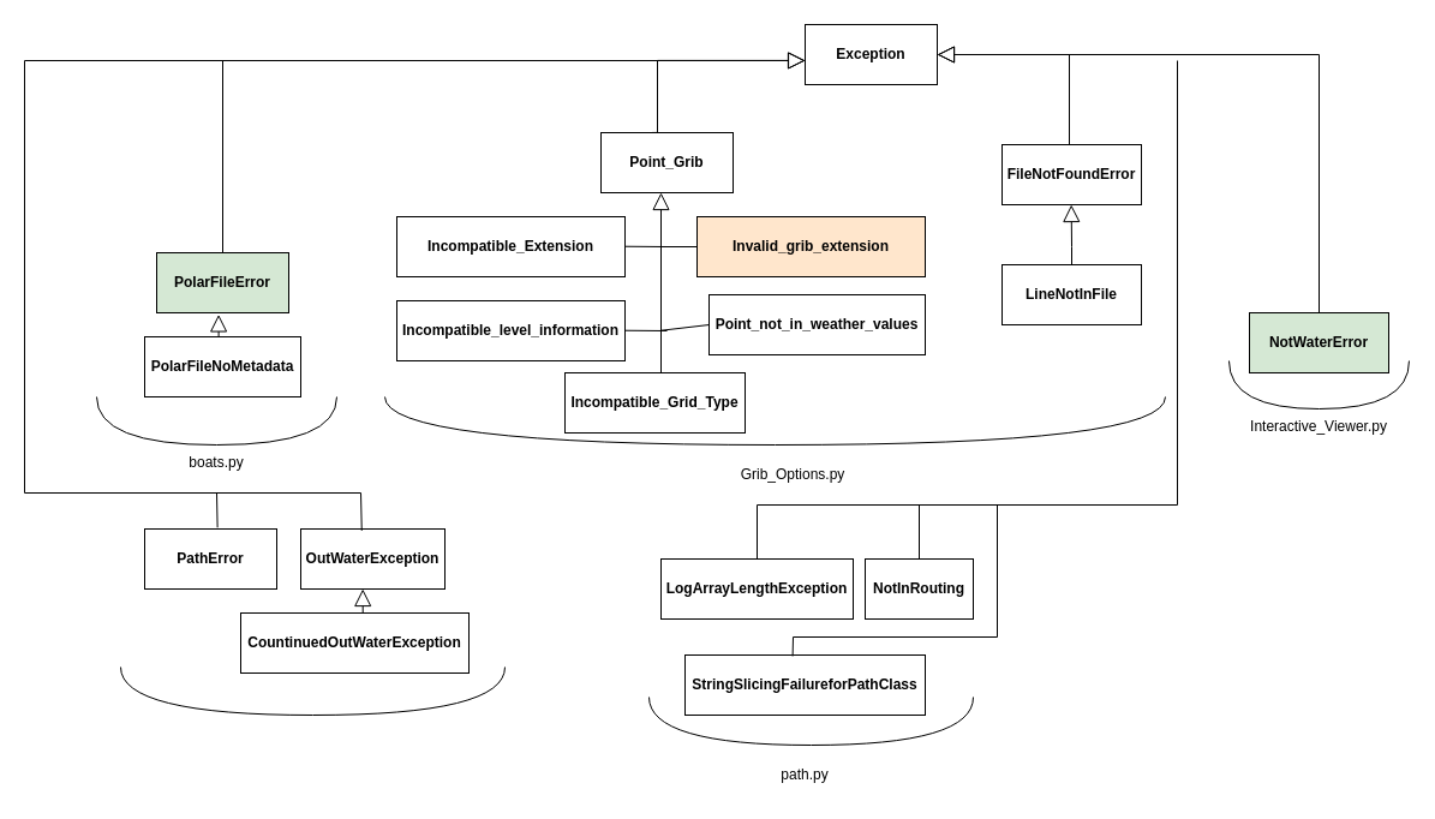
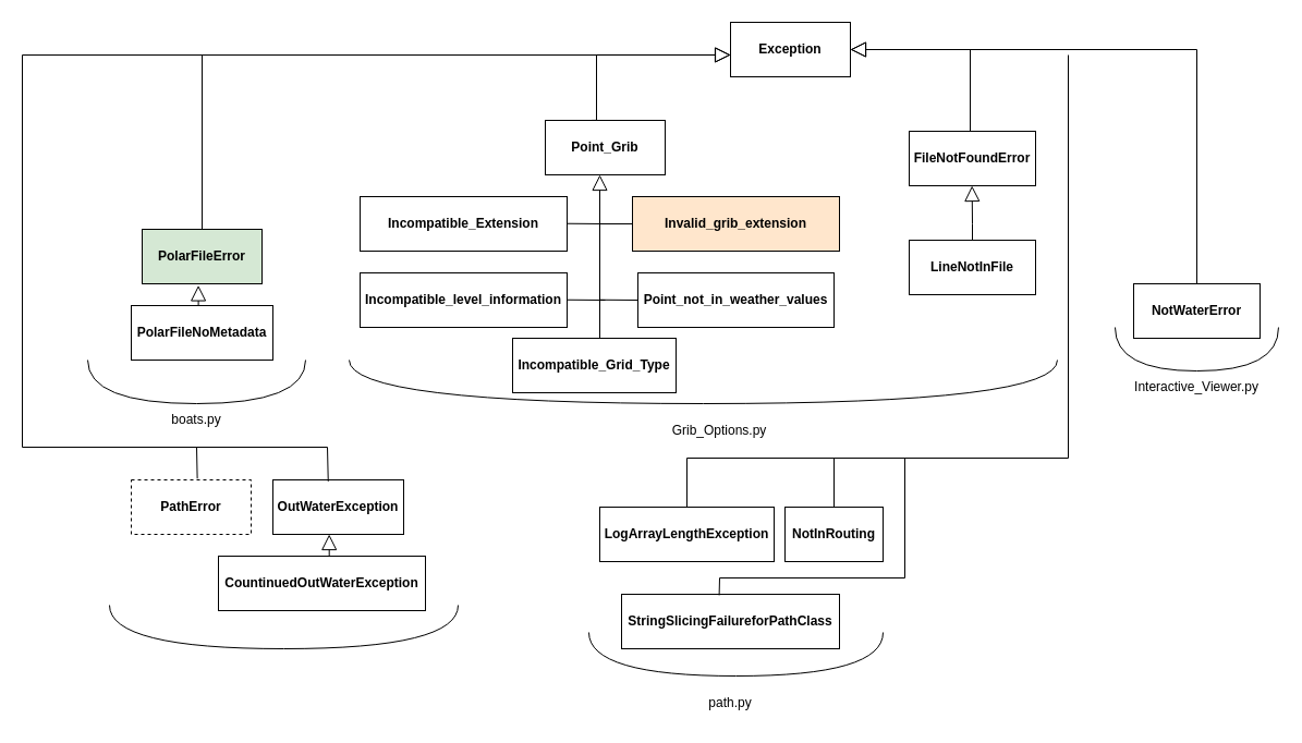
  <mxCell id="0" />
  <mxCell id="1" parent="0" />
  <mxCell id="2" value="&lt;b&gt;Exception&lt;/b&gt;" style="html=1;whiteSpace=wrap;" vertex="1" parent="1"><mxGeometry x="670" y="20" width="110" height="50" as="geometry" /></mxCell>
  <mxCell id="3" value="&lt;b&gt;PolarFileError&lt;/b&gt;" style="html=1;whiteSpace=wrap;fillColor=#d5e8d4;" vertex="1" parent="1"><mxGeometry x="130" y="210" width="110" height="50" as="geometry" /></mxCell>
  <mxCell id="4" value="&lt;b&gt;PolarFileNoMetadata&lt;/b&gt;" style="html=1;whiteSpace=wrap;" vertex="1" parent="1"><mxGeometry x="120" y="280" width="130" height="50" as="geometry" /></mxCell>
  <mxCell id="5" value="&lt;b&gt;Point_Grib&lt;/b&gt;" style="html=1;whiteSpace=wrap;" vertex="1" parent="1"><mxGeometry x="500" y="110" width="110" height="50" as="geometry" /></mxCell>
  <mxCell id="6" value="" style="endArrow=none;html=1;rounded=0;edgeStyle=orthogonalEdgeStyle;curved=1;" edge="1" parent="1"><mxGeometry width="50" height="50" relative="1" as="geometry"><mxPoint x="80" y="330" as="sourcePoint" /><mxPoint x="280" y="330" as="targetPoint" /><Array as="points"><mxPoint x="80" y="370" /><mxPoint x="280" y="370" /></Array></mxGeometry></mxCell>
  <mxCell id="7" value="boats.py" style="text;html=1;align=center;verticalAlign=middle;whiteSpace=wrap;rounded=0;" vertex="1" parent="1"><mxGeometry x="150" y="370" width="60" height="30" as="geometry" /></mxCell>
  <mxCell id="8" value="&lt;b&gt;Incompatible_Extension&lt;/b&gt;" style="html=1;whiteSpace=wrap;" vertex="1" parent="1"><mxGeometry x="330" y="180" width="190" height="50" as="geometry" /></mxCell>
  <mxCell id="9" value="&lt;b&gt;Incompati&lt;/b&gt;&lt;span style=&quot;color: rgba(0, 0, 0, 0); font-family: monospace; font-size: 0px; text-align: start; text-wrap-mode: nowrap;&quot;&gt;%3CmxGraphModel%3E%3Croot%3E%3CmxCell%20id%3D%220%22%2F%3E%3CmxCell%20id%3D%221%22%20parent%3D%220%22%2F%3E%3CmxCell%20id%3D%222%22%20value%3D%22%26lt%3Bb%26gt%3BIncompatible_Extension%26lt%3B%2Fb%26gt%3B%22%20style%3D%22html%3D1%3BwhiteSpace%3Dwrap%3B%22%20vertex%3D%221%22%20parent%3D%221%22%3E%3CmxGeometry%20x%3D%22-40%22%20y%3D%22310%22%20width%3D%22150%22%20height%3D%2250%22%20as%3D%22geometry%22%2F%3E%3C%2FmxCell%3E%3C%2Froot%3E%3C%2FmxGraphModel%3E&lt;/span&gt;&lt;b&gt;ble_Grid_Type&lt;/b&gt;" style="html=1;whiteSpace=wrap;" vertex="1" parent="1"><mxGeometry x="470" y="310" width="150" height="50" as="geometry" /></mxCell>
  <mxCell id="10" value="&lt;b&gt;Incompati&lt;/b&gt;&lt;span style=&quot;color: rgba(0, 0, 0, 0); font-family: monospace; font-size: 0px; text-align: start; text-wrap-mode: nowrap;&quot;&gt;%3CmxGraphModel%3E%3Croot%3E%3CmxCell%20id%3D%220%22%2F%3E%3CmxCell%20id%3D%221%22%20parent%3D%220%22%2F%3E%3CmxCell%20id%3D%222%22%20value%3D%22%26lt%3Bb%26gt%3BIncompatible_Extension%26lt%3B%2Fb%26gt%3B%22%20style%3D%22html%3D1%3BwhiteSpace%3Dwrap%3B%22%20vertex%3D%221%22%20parent%3D%221%22%3E%3CmxGeometry%20x%3D%22-40%22%20y%3D%22310%22%20width%3D%22150%22%20height%3D%2250%22%20as%3D%22geometry%22%2F%3E%3C%2FmxCell%3E%3C%2Froot%3E%3C%2FmxGraphModel%3E&lt;/span&gt;&lt;b&gt;ble_level_information&lt;/b&gt;" style="html=1;whiteSpace=wrap;" vertex="1" parent="1"><mxGeometry x="330" y="250" width="190" height="50" as="geometry" /></mxCell>
- <mxCell id="11" value="&lt;b&gt;Point_not_in_weather_values&lt;/b&gt;" style="html=1;whiteSpace=wrap;" vertex="1" parent="1"><mxGeometry x="590" y="245" width="180" height="50" as="geometry" /></mxCell>
+ <mxCell id="11" value="&lt;b&gt;Point_not_in_weather_values&lt;/b&gt;" style="html=1;whiteSpace=wrap;" vertex="1" parent="1"><mxGeometry x="585" y="250" width="180" height="50" as="geometry" /></mxCell>
  <mxCell id="12" value="&lt;b&gt;Invalid_grib_extension&lt;/b&gt;" style="html=1;whiteSpace=wrap;fillColor=#ffe6cc;" vertex="1" parent="1"><mxGeometry x="580" y="180" width="190" height="50" as="geometry" /></mxCell>
  <mxCell id="13" value="&lt;b&gt;FileNotFoundError&lt;/b&gt;" style="html=1;whiteSpace=wrap;" vertex="1" parent="1"><mxGeometry x="834" y="120" width="116" height="50" as="geometry" /></mxCell>
  <mxCell id="14" value="&lt;b&gt;LineNotInFile&lt;/b&gt;" style="html=1;whiteSpace=wrap;" vertex="1" parent="1"><mxGeometry x="834" y="220" width="116" height="50" as="geometry" /></mxCell>
  <mxCell id="15" value="" style="endArrow=none;html=1;rounded=0;edgeStyle=orthogonalEdgeStyle;curved=1;" edge="1" parent="1"><mxGeometry width="50" height="50" relative="1" as="geometry"><mxPoint x="320" y="330" as="sourcePoint" /><mxPoint x="970" y="330" as="targetPoint" /><Array as="points"><mxPoint x="320" y="370" /><mxPoint x="970" y="370" /></Array></mxGeometry></mxCell>
  <mxCell id="16" value="Grib_Options.py" style="text;html=1;align=center;verticalAlign=middle;whiteSpace=wrap;rounded=0;" vertex="1" parent="1"><mxGeometry x="630" y="380" width="60" height="30" as="geometry" /></mxCell>
- <mxCell id="17" value="&lt;b&gt;NotWaterError&lt;/b&gt;" style="html=1;whiteSpace=wrap;fillColor=#d5e8d4;" vertex="1" parent="1"><mxGeometry x="1040" y="260" width="116" height="50" as="geometry" /></mxCell>
+ <mxCell id="17" value="&lt;b&gt;NotWaterError&lt;/b&gt;" style="html=1;whiteSpace=wrap;" vertex="1" parent="1"><mxGeometry x="1040" y="260" width="116" height="50" as="geometry" /></mxCell>
  <mxCell id="18" value="&lt;b&gt;LogArrayLengthException&lt;/b&gt;" style="html=1;whiteSpace=wrap;" vertex="1" parent="1"><mxGeometry x="550" y="465" width="160" height="50" as="geometry" /></mxCell>
  <mxCell id="19" value="&lt;b&gt;NotInRouting&lt;/b&gt;" style="html=1;whiteSpace=wrap;" vertex="1" parent="1"><mxGeometry x="720" y="465" width="90" height="50" as="geometry" /></mxCell>
  <mxCell id="20" value="&lt;b&gt;StringSlicingFailureforPathClass&lt;/b&gt;" style="html=1;whiteSpace=wrap;" vertex="1" parent="1"><mxGeometry x="570" y="545" width="200" height="50" as="geometry" /></mxCell>
  <mxCell id="21" value="" style="endArrow=none;html=1;rounded=0;edgeStyle=orthogonalEdgeStyle;curved=1;" edge="1" parent="1"><mxGeometry width="50" height="50" relative="1" as="geometry"><mxPoint x="1022.98" y="300" as="sourcePoint" /><mxPoint x="1172.98" y="300" as="targetPoint" /><Array as="points"><mxPoint x="1022.98" y="300" /><mxPoint x="1022.98" y="340" /><mxPoint x="1172.98" y="340" /></Array></mxGeometry></mxCell>
  <mxCell id="22" value="Interactive_Viewer.py" style="text;html=1;align=center;verticalAlign=middle;whiteSpace=wrap;rounded=0;" vertex="1" parent="1"><mxGeometry x="1068" y="340" width="60" height="30" as="geometry" /></mxCell>
  <mxCell id="23" value="" style="endArrow=none;html=1;rounded=0;edgeStyle=orthogonalEdgeStyle;curved=1;" edge="1" parent="1"><mxGeometry width="50" height="50" relative="1" as="geometry"><mxPoint x="540" y="580" as="sourcePoint" /><mxPoint x="810" y="580" as="targetPoint" /><Array as="points"><mxPoint x="540" y="620" /><mxPoint x="810" y="620" /><mxPoint x="810" y="580" /></Array></mxGeometry></mxCell>
  <mxCell id="24" value="path.py" style="text;html=1;align=center;verticalAlign=middle;whiteSpace=wrap;rounded=0;" vertex="1" parent="1"><mxGeometry x="640" y="630" width="60" height="30" as="geometry" /></mxCell>
- <mxCell id="25" value="&lt;b&gt;PathError&lt;/b&gt;" style="html=1;whiteSpace=wrap;" vertex="1" parent="1"><mxGeometry x="120" y="440" width="110" height="50" as="geometry" /></mxCell>
+ <mxCell id="25" value="&lt;b&gt;PathError&lt;/b&gt;" style="html=1;whiteSpace=wrap;dashed=1;" vertex="1" parent="1"><mxGeometry x="120" y="440" width="110" height="50" as="geometry" /></mxCell>
  <mxCell id="26" value="&lt;b&gt;OutWaterException&lt;/b&gt;" style="html=1;whiteSpace=wrap;" vertex="1" parent="1"><mxGeometry x="250" y="440" width="120" height="50" as="geometry" /></mxCell>
  <mxCell id="27" value="&lt;b&gt;CountinuedOutWaterException&lt;/b&gt;" style="html=1;whiteSpace=wrap;" vertex="1" parent="1"><mxGeometry x="200" y="510" width="190" height="50" as="geometry" /></mxCell>
  <mxCell id="28" value="" style="endArrow=none;html=1;rounded=0;edgeStyle=orthogonalEdgeStyle;curved=1;" edge="1" parent="1"><mxGeometry width="50" height="50" relative="1" as="geometry"><mxPoint x="100" y="555" as="sourcePoint" /><mxPoint y="555" as="targetPoint" x="420" /><Array as="points"><mxPoint x="100" y="595" /><mxPoint y="595" x="420" /></Array></mxGeometry></mxCell>
  <mxCell id="29" value="" style="endArrow=block;dashed=0;endFill=0;endSize=12;html=1;rounded=0;exitX=0.5;exitY=0;exitDx=0;exitDy=0;edgeStyle=orthogonalEdgeStyle;" edge="1" parent="1" source="9"><mxGeometry width="160" relative="1" as="geometry"><mxPoint x="630" y="180" as="sourcePoint" /><mxPoint x="550" y="160" as="targetPoint" /><Array as="points"><mxPoint x="550" y="310" /></Array></mxGeometry></mxCell>
  <mxCell id="30" value="" style="endArrow=none;html=1;rounded=0;" edge="1" parent="1" target="12"><mxGeometry width="50" height="50" relative="1" as="geometry"><mxPoint x="550" y="205" as="sourcePoint" /><mxPoint x="720" y="290" as="targetPoint" /></mxGeometry></mxCell>
  <mxCell id="31" value="" style="endArrow=none;html=1;rounded=0;entryX=0;entryY=0.5;entryDx=0;entryDy=0;" edge="1" parent="1" target="11"><mxGeometry width="50" height="50" relative="1" as="geometry"><mxPoint x="550" y="274.73" as="sourcePoint" /><mxPoint x="580" y="274.73" as="targetPoint" /></mxGeometry></mxCell>
  <mxCell id="32" value="" style="endArrow=none;html=1;rounded=0;entryX=0;entryY=0.5;entryDx=0;entryDy=0;" edge="1" parent="1"><mxGeometry width="50" height="50" relative="1" as="geometry"><mxPoint x="520" y="274.73" as="sourcePoint" /><mxPoint x="555" y="275" as="targetPoint" /></mxGeometry></mxCell>
  <mxCell id="33" value="" style="endArrow=none;html=1;rounded=0;entryX=0;entryY=0.5;entryDx=0;entryDy=0;" edge="1" parent="1"><mxGeometry width="50" height="50" relative="1" as="geometry"><mxPoint x="520" y="204.73" as="sourcePoint" /><mxPoint x="555" y="205" as="targetPoint" /></mxGeometry></mxCell>
  <mxCell id="34" value="" style="endArrow=block;dashed=0;endFill=0;endSize=12;html=1;rounded=0;exitX=0.5;exitY=0;exitDx=0;exitDy=0;edgeStyle=orthogonalEdgeStyle;entryX=0.002;entryY=0.598;entryDx=0;entryDy=0;entryPerimeter=0;" edge="1" parent="1" target="2"><mxGeometry width="160" relative="1" as="geometry"><mxPoint x="542.5" y="109.94" as="sourcePoint" /><mxPoint x="547.5" y="-40.06" as="targetPoint" /><Array as="points"><mxPoint x="547" y="110" /><mxPoint x="547" y="50" /></Array></mxGeometry></mxCell>
  <mxCell id="35" value="" style="endArrow=block;dashed=0;endFill=0;endSize=12;html=1;rounded=0;exitX=0.5;exitY=0;exitDx=0;exitDy=0;edgeStyle=orthogonalEdgeStyle;" edge="1" parent="1" source="3"><mxGeometry width="160" relative="1" as="geometry"><mxPoint x="542.5" y="109.99" as="sourcePoint" /><mxPoint x="670" y="50" as="targetPoint" /><Array as="points"><mxPoint x="185" y="50" /><mxPoint x="670" y="50" /></Array></mxGeometry></mxCell>
  <mxCell id="36" value="" style="endArrow=block;dashed=0;endFill=0;endSize=12;html=1;rounded=0;exitX=0.5;exitY=0;exitDx=0;exitDy=0;edgeStyle=orthogonalEdgeStyle;entryX=0.469;entryY=1.029;entryDx=0;entryDy=0;entryPerimeter=0;" edge="1" parent="1" source="4" target="3"><mxGeometry width="160" relative="1" as="geometry"><mxPoint x="177.47" y="400" as="sourcePoint" /><mxPoint x="182.47" y="250" as="targetPoint" /><Array as="points"><mxPoint x="182" y="280" /></Array></mxGeometry></mxCell>
  <mxCell id="37" value="" style="endArrow=block;dashed=0;endFill=0;endSize=12;html=1;rounded=0;edgeStyle=orthogonalEdgeStyle;entryX=1;entryY=0.5;entryDx=0;entryDy=0;" edge="1" parent="1" target="2"><mxGeometry width="160" relative="1" as="geometry"><mxPoint x="890" y="120" as="sourcePoint" /><mxPoint x="680" y="55.05" as="targetPoint" /><Array as="points"><mxPoint x="890" y="45" /></Array></mxGeometry></mxCell>
  <mxCell id="38" value="" style="endArrow=block;dashed=0;endFill=0;endSize=12;html=1;rounded=0;edgeStyle=orthogonalEdgeStyle;" edge="1" parent="1"><mxGeometry width="160" relative="1" as="geometry"><mxPoint x="890" y="220" as="sourcePoint" /><mxPoint x="891.67" y="170" as="targetPoint" /><Array as="points"><mxPoint x="892.04" y="205" /><mxPoint x="892.04" y="205" /></Array></mxGeometry></mxCell>
  <mxCell id="39" value="" style="endArrow=block;dashed=0;endFill=0;endSize=12;html=1;rounded=0;edgeStyle=orthogonalEdgeStyle;" edge="1" parent="1"><mxGeometry width="160" relative="1" as="geometry"><mxPoint x="302" y="510" as="sourcePoint" /><mxPoint x="301.67" y="490" as="targetPoint" /><Array as="points"><mxPoint x="300" y="510" /><mxPoint x="302" y="510" /><mxPoint x="302" y="525" /></Array></mxGeometry></mxCell>
  <mxCell id="40" value="" style="endArrow=none;html=1;rounded=0;entryX=0.423;entryY=0.028;entryDx=0;entryDy=0;entryPerimeter=0;" edge="1" parent="1" target="26"><mxGeometry width="50" height="50" relative="1" as="geometry"><mxPoint x="20" y="410" as="sourcePoint" /><mxPoint x="310" y="410" as="targetPoint" /><Array as="points"><mxPoint x="300" y="410" /></Array></mxGeometry></mxCell>
  <mxCell id="41" value="" style="endArrow=none;html=1;rounded=0;entryX=0.551;entryY=-0.024;entryDx=0;entryDy=0;entryPerimeter=0;" edge="1" parent="1" target="25"><mxGeometry width="50" height="50" relative="1" as="geometry"><mxPoint x="180" y="410" as="sourcePoint" /><mxPoint x="595" y="285" as="targetPoint" /></mxGeometry></mxCell>
  <mxCell id="42" value="" style="endArrow=none;html=1;rounded=0;" edge="1" parent="1"><mxGeometry width="50" height="50" relative="1" as="geometry"><mxPoint x="20" y="410" as="sourcePoint" /><mxPoint x="20" y="50" as="targetPoint" /></mxGeometry></mxCell>
  <mxCell id="43" value="" style="endArrow=none;html=1;rounded=0;" edge="1" parent="1"><mxGeometry width="50" height="50" relative="1" as="geometry"><mxPoint x="190" y="50" as="sourcePoint" /><mxPoint x="20" y="50" as="targetPoint" /></mxGeometry></mxCell>
  <mxCell id="44" value="" style="endArrow=block;dashed=0;endFill=0;endSize=12;html=1;rounded=0;edgeStyle=orthogonalEdgeStyle;entryX=1;entryY=0.5;entryDx=0;entryDy=0;exitX=0.5;exitY=0;exitDx=0;exitDy=0;" edge="1" parent="1" source="17"><mxGeometry width="160" relative="1" as="geometry"><mxPoint x="890" y="120" as="sourcePoint" /><mxPoint x="780" y="45" as="targetPoint" /><Array as="points"><mxPoint x="1098" y="45" /></Array></mxGeometry></mxCell>
  <mxCell id="45" value="" style="endArrow=none;html=1;rounded=0;" edge="1" parent="1"><mxGeometry width="50" height="50" relative="1" as="geometry"><mxPoint x="980" y="50" as="sourcePoint" /><mxPoint x="980" y="420" as="targetPoint" /></mxGeometry></mxCell>
  <mxCell id="46" value="" style="endArrow=none;html=1;rounded=0;" edge="1" parent="1"><mxGeometry width="50" height="50" relative="1" as="geometry"><mxPoint x="630" y="420" as="sourcePoint" /><mxPoint x="980" y="420" as="targetPoint" /></mxGeometry></mxCell>
  <mxCell id="47" value="" style="endArrow=none;html=1;rounded=0;exitX=0.5;exitY=0;exitDx=0;exitDy=0;" edge="1" parent="1" source="18"><mxGeometry width="50" height="50" relative="1" as="geometry"><mxPoint x="560" y="284.73" as="sourcePoint" /><mxPoint x="630" y="420" as="targetPoint" /></mxGeometry></mxCell>
  <mxCell id="48" value="" style="endArrow=none;html=1;rounded=0;exitX=0.5;exitY=0;exitDx=0;exitDy=0;" edge="1" parent="1"><mxGeometry width="50" height="50" relative="1" as="geometry"><mxPoint x="765" y="465" as="sourcePoint" /><mxPoint x="765" y="420" as="targetPoint" /></mxGeometry></mxCell>
  <mxCell id="49" value="" style="endArrow=none;html=1;rounded=0;" edge="1" parent="1"><mxGeometry width="50" height="50" relative="1" as="geometry"><mxPoint x="830" y="530" as="sourcePoint" /><mxPoint x="830" y="420" as="targetPoint" /></mxGeometry></mxCell>
  <mxCell id="50" value="" style="endArrow=none;html=1;rounded=0;" edge="1" parent="1"><mxGeometry width="50" height="50" relative="1" as="geometry"><mxPoint x="830" y="530" as="sourcePoint" /><mxPoint x="660" y="530" as="targetPoint" /></mxGeometry></mxCell>
  <mxCell id="51" value="" style="endArrow=none;html=1;rounded=0;exitX=0.448;exitY=0.019;exitDx=0;exitDy=0;exitPerimeter=0;" edge="1" parent="1" source="20"><mxGeometry width="50" height="50" relative="1" as="geometry"><mxPoint x="640" y="475" as="sourcePoint" /><mxPoint x="660" y="530" as="targetPoint" /></mxGeometry></mxCell>
